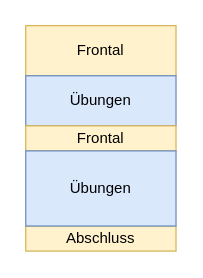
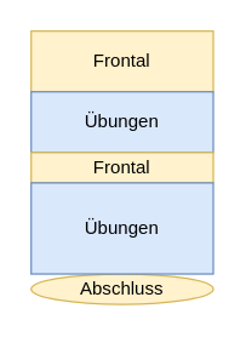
  <mxCell id="0" />
  <mxCell id="1" parent="0" />
  <mxCell id="2" value="Frontal" style="rounded=0;whiteSpace=wrap;html=1;fillColor=#fff2cc;strokeColor=#d6b656;" vertex="1" parent="1"><mxGeometry x="20" y="20" width="120" height="40" as="geometry" /></mxCell>
  <mxCell id="3" value="Übungen" style="rounded=0;whiteSpace=wrap;html=1;fillColor=#dae8fc;strokeColor=#6c8ebf;" vertex="1" parent="1"><mxGeometry x="20" y="60" width="120" height="40" as="geometry" /></mxCell>
  <mxCell id="4" value="Frontal" style="rounded=0;whiteSpace=wrap;html=1;fillColor=#fff2cc;strokeColor=#d6b656;" vertex="1" parent="1"><mxGeometry x="20" y="100" width="120" height="20" as="geometry" /></mxCell>
- <mxCell id="5" value="Abschluss" style="rounded=0;whiteSpace=wrap;html=1;fillColor=#fff2cc;strokeColor=#d6b656;" vertex="1" parent="1"><mxGeometry x="20" y="180" width="120" height="20" as="geometry" /></mxCell>
+ <mxCell id="5" value="Abschluss" style="ellipse;whiteSpace=wrap;html=1;fillColor=#fff2cc;strokeColor=#d6b656;" vertex="1" parent="1"><mxGeometry x="20" y="180" width="120" height="20" as="geometry" /></mxCell>
  <mxCell id="6" value="Übungen" style="rounded=0;whiteSpace=wrap;html=1;fillColor=#dae8fc;strokeColor=#6c8ebf;" vertex="1" parent="1"><mxGeometry x="20" y="120" width="120" height="60" as="geometry" /></mxCell>
